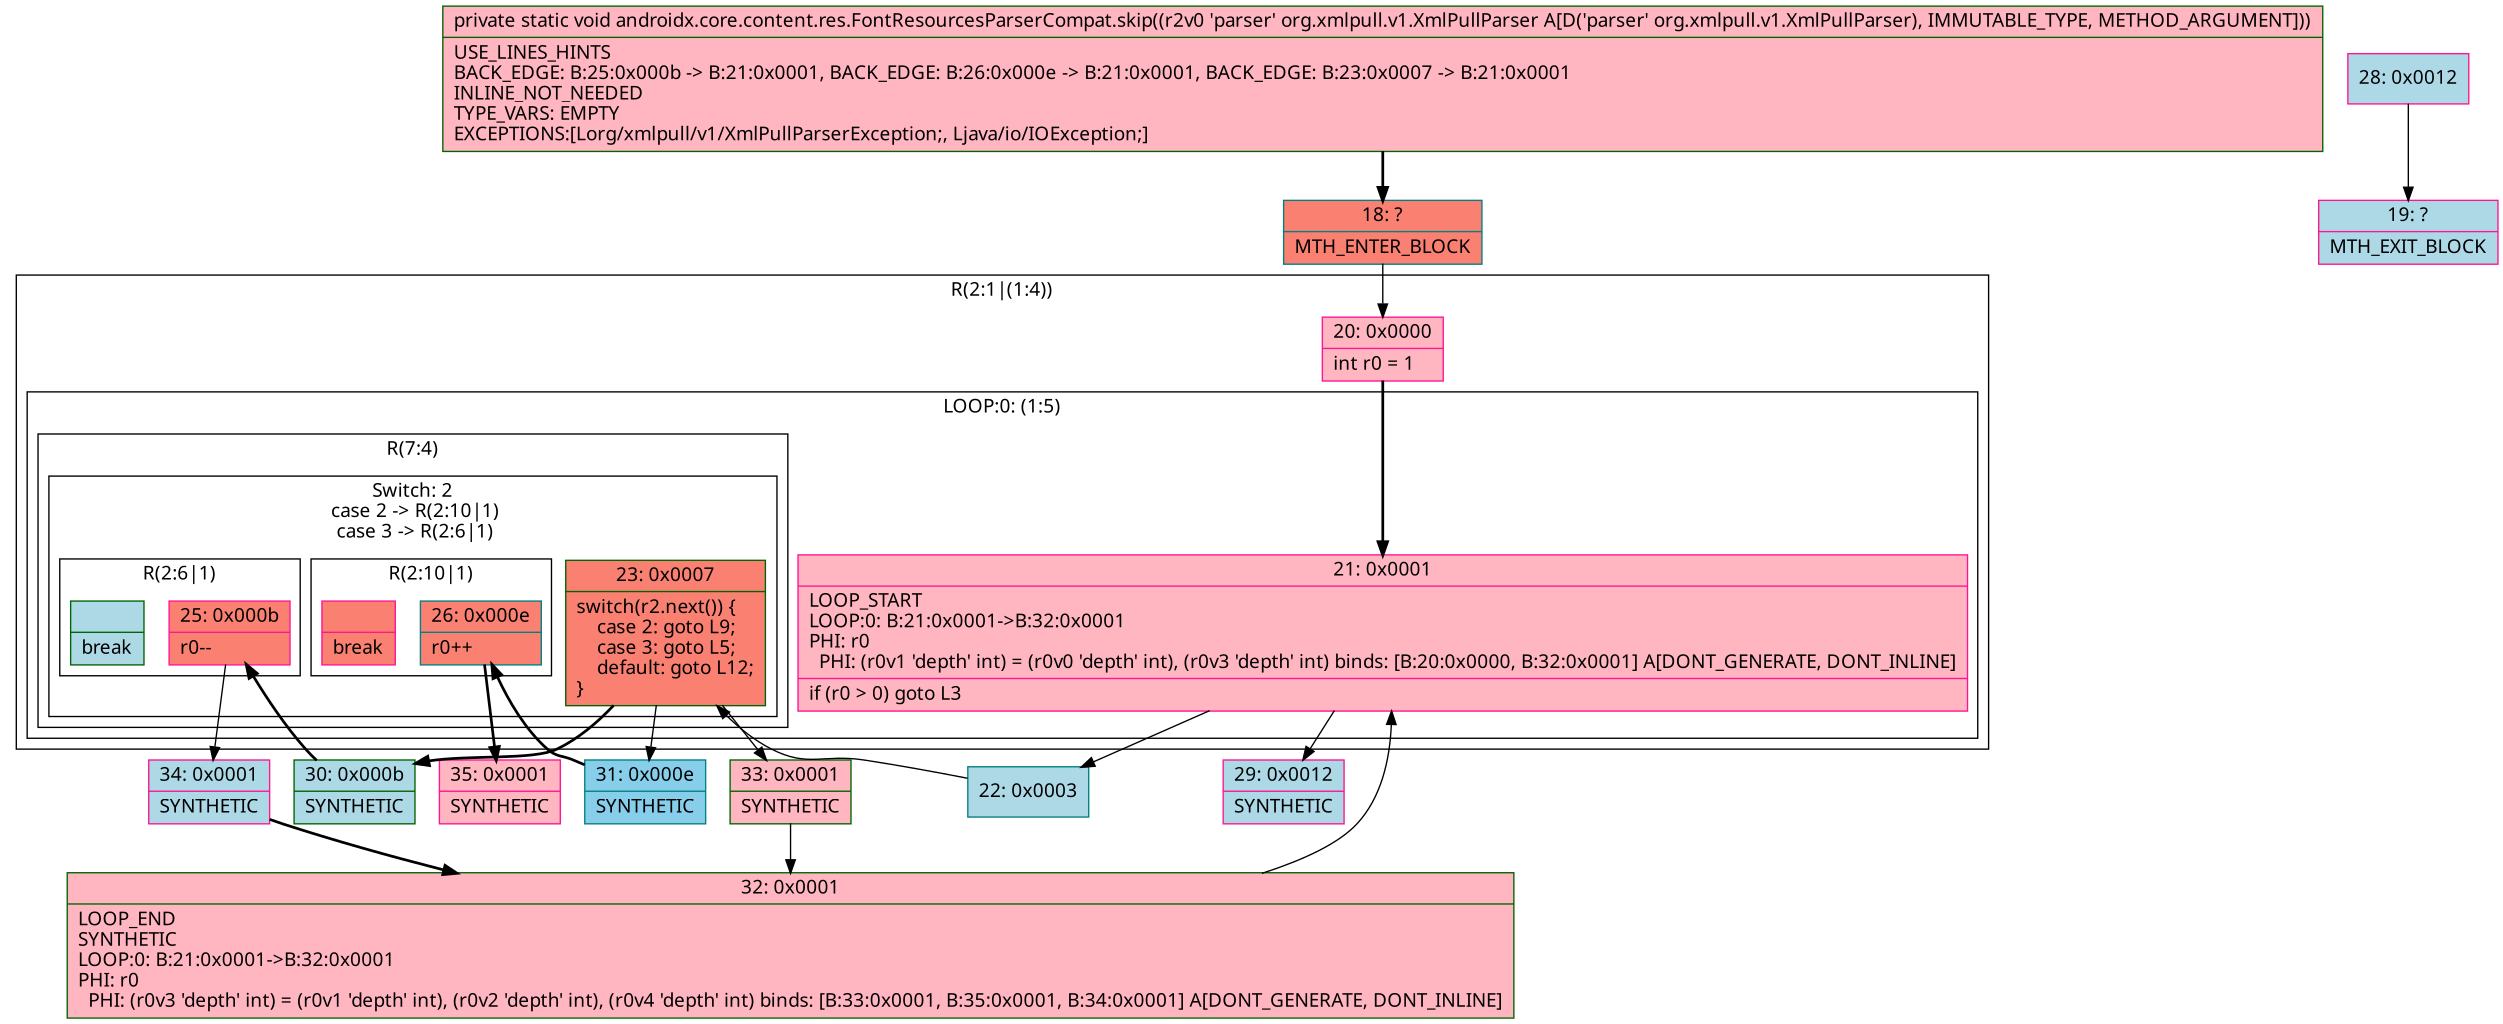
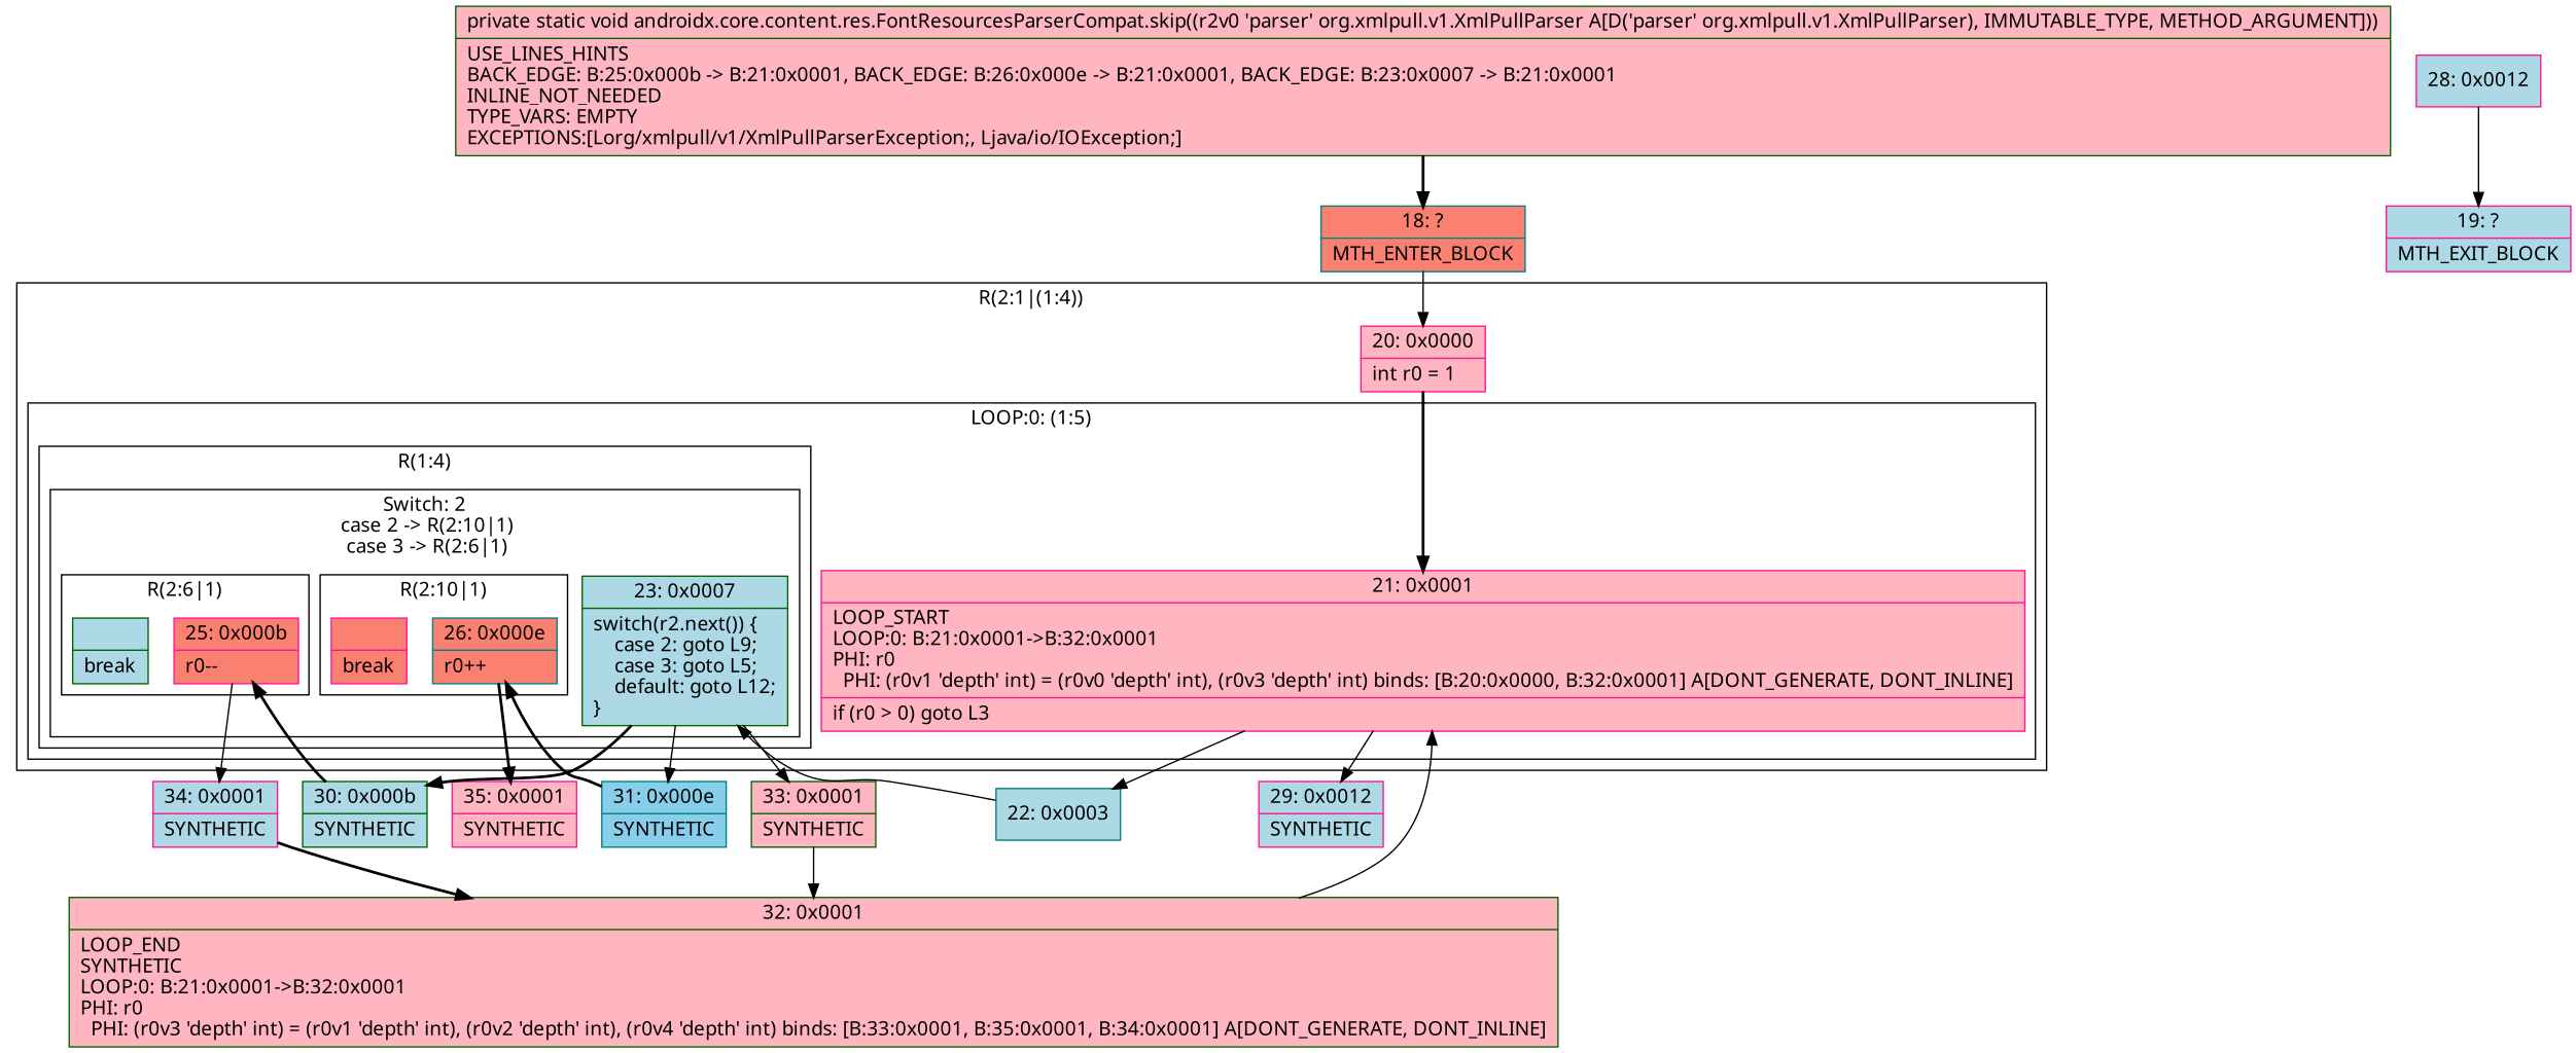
  digraph {
    fontname="Noto Sans"
    node [color=deeppink fillcolor=lightblue fontname="Noto Sans" shape=record style=filled]
    edge [fontname="Noto Sans" style=solid]
    n1 [color=teal fillcolor=salmon label="{26\:\ 0x000e|r0++\l}"]
    n2 [fillcolor=salmon label="{|break\l}"]
    n3 [fillcolor=salmon label="{25\:\ 0x000b|r0\-\-\l}"]
    n4 [color=darkgreen label="{|break\l}"]
-   n5 [color=darkgreen fillcolor=salmon label="{23\:\ 0x0007|switch(r2.next()) \{\l    case 2: goto L9;\l    case 3: goto L5;\l    default: goto L12;\l\}\l}"]
+   n5 [color=darkgreen label="{23\:\ 0x0007|switch(r2.next()) \{\l    case 2: goto L9;\l    case 3: goto L5;\l    default: goto L12;\l\}\l}"]
    n6 [fillcolor=lightpink label="{21\:\ 0x0001|LOOP_START\lLOOP:0: B:21:0x0001\-\>B:32:0x0001\lPHI: r0 \l  PHI: (r0v1 'depth' int) = (r0v0 'depth' int), (r0v3 'depth' int) binds: [B:20:0x0000, B:32:0x0001] A[DONT_GENERATE, DONT_INLINE]\l|if (r0 \> 0) goto L3\l}"]
    n7 [fillcolor=lightpink label="{20\:\ 0x0000|int r0 = 1\l}"]
    n8 [fillcolor=lightpink label="{35\:\ 0x0001|SYNTHETIC\l}"]
    n9 [label="{34\:\ 0x0001|SYNTHETIC\l}"]
    n10 [color=darkgreen label="{30\:\ 0x000b|SYNTHETIC\l}"]
    n11 [color=teal fillcolor=skyblue label="{31\:\ 0x000e|SYNTHETIC\l}"]
    n12 [color=darkgreen fillcolor=lightpink label="{33\:\ 0x0001|SYNTHETIC\l}"]
    n13 [color=teal label="{22\:\ 0x0003}"]
    n14 [label="{29\:\ 0x0012|SYNTHETIC\l}"]
    n15 [color=darkgreen fillcolor=lightpink label="{32\:\ 0x0001|LOOP_END\lSYNTHETIC\lLOOP:0: B:21:0x0001\-\>B:32:0x0001\lPHI: r0 \l  PHI: (r0v3 'depth' int) = (r0v1 'depth' int), (r0v2 'depth' int), (r0v4 'depth' int) binds: [B:33:0x0001, B:35:0x0001, B:34:0x0001] A[DONT_GENERATE, DONT_INLINE]\l}"]
    n16 [color=teal fillcolor=salmon label="{18\:\ ?|MTH_ENTER_BLOCK\l}"]
    n17 [label="{28\:\ 0x0012}"]
    n18 [label="{19\:\ ?|MTH_EXIT_BLOCK\l}"]
    n19 [color=darkgreen fillcolor=lightpink label="{private static void androidx.core.content.res.FontResourcesParserCompat.skip((r2v0 'parser' org.xmlpull.v1.XmlPullParser A[D('parser' org.xmlpull.v1.XmlPullParser), IMMUTABLE_TYPE, METHOD_ARGUMENT]))  | USE_LINES_HINTS\lBACK_EDGE: B:25:0x000b \-\> B:21:0x0001, BACK_EDGE: B:26:0x000e \-\> B:21:0x0001, BACK_EDGE: B:23:0x0007 \-\> B:21:0x0001\lINLINE_NOT_NEEDED\lTYPE_VARS: EMPTY\lEXCEPTIONS:[Lorg\/xmlpull\/v1\/XmlPullParserException;, Ljava\/io\/IOException;]\l}"]
    subgraph cluster_1 {
      label="R(2:1|(1:4))"
      n7
      subgraph cluster_2 {
        label="LOOP:0: (1:5)"
        n6
        subgraph cluster_3 {
-         label="R(7:4)"
+         label="R(1:4)"
          subgraph cluster_4 {
            label="Switch: 2\n case 2 -> R(2:10|1)\n case 3 -> R(2:6|1)"
            n5
            subgraph cluster_5 {
              label="R(2:10|1)"
              n1
              n2
            }
            subgraph cluster_6 {
              label="R(2:6|1)"
              n3
              n4
            }
          }
        }
      }
    }
    n1 -> n8 [style=bold]
    n3 -> n9
    n5 -> n10 [style=bold]
    n5 -> n11
    n5 -> n12
    n6 -> n13
    n6 -> n14
    n7 -> n6 [style=bold]
    n9 -> n15 [style=bold]
    n10 -> n3 [style=bold]
    n11 -> n1 [style=bold]
    n12 -> n15
    n13 -> n5
    n15 -> n6
    n16 -> n7
    n17 -> n18
    n19 -> n16 [style=bold]
  }
